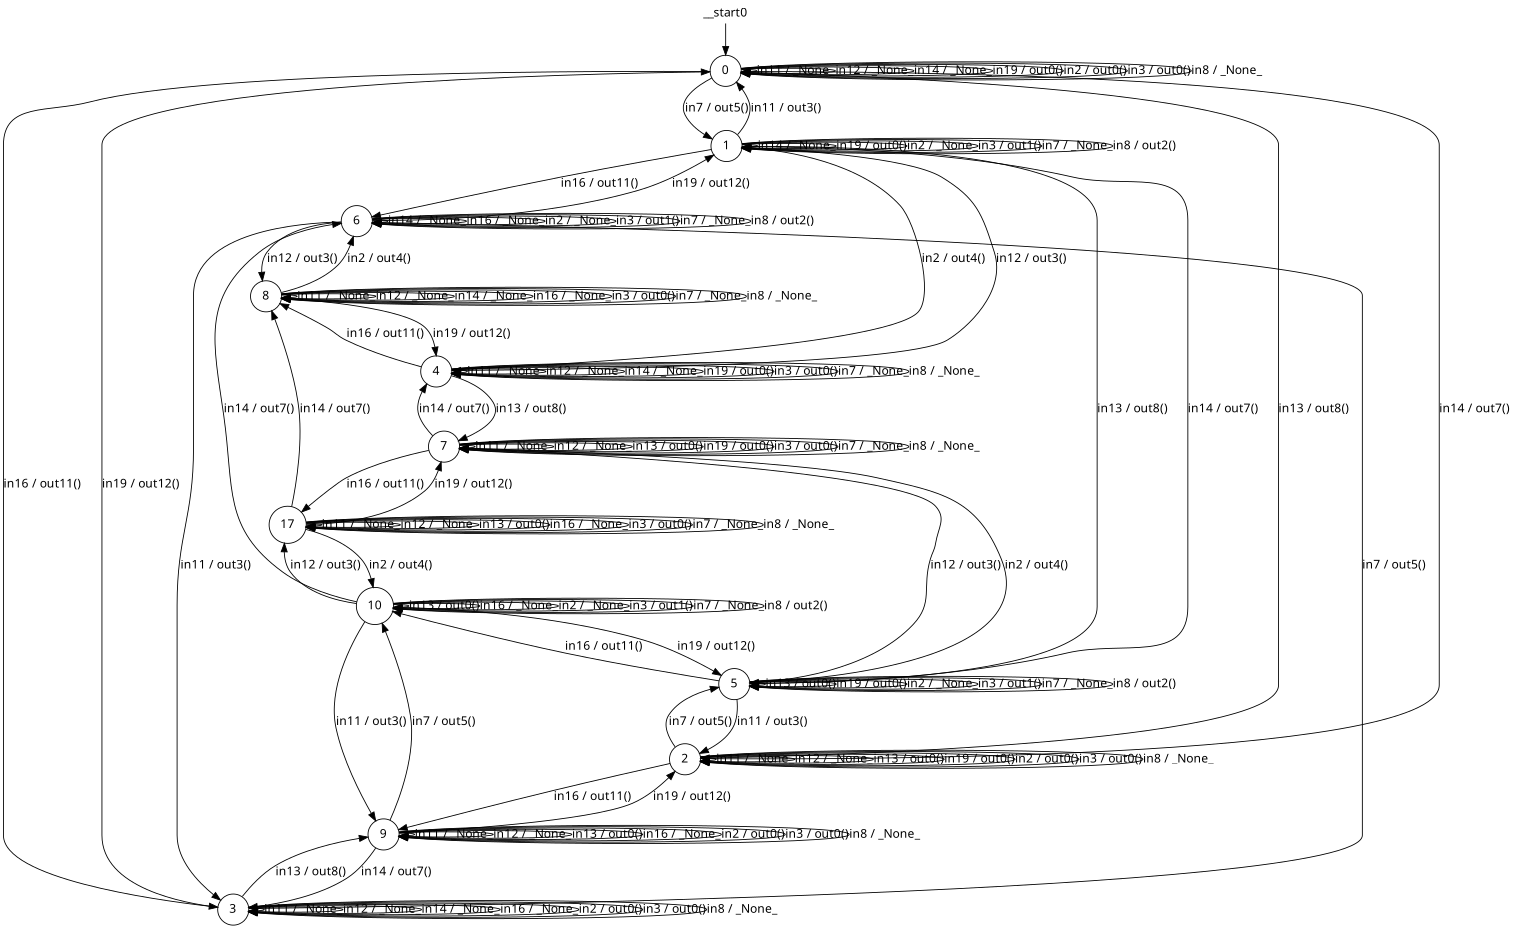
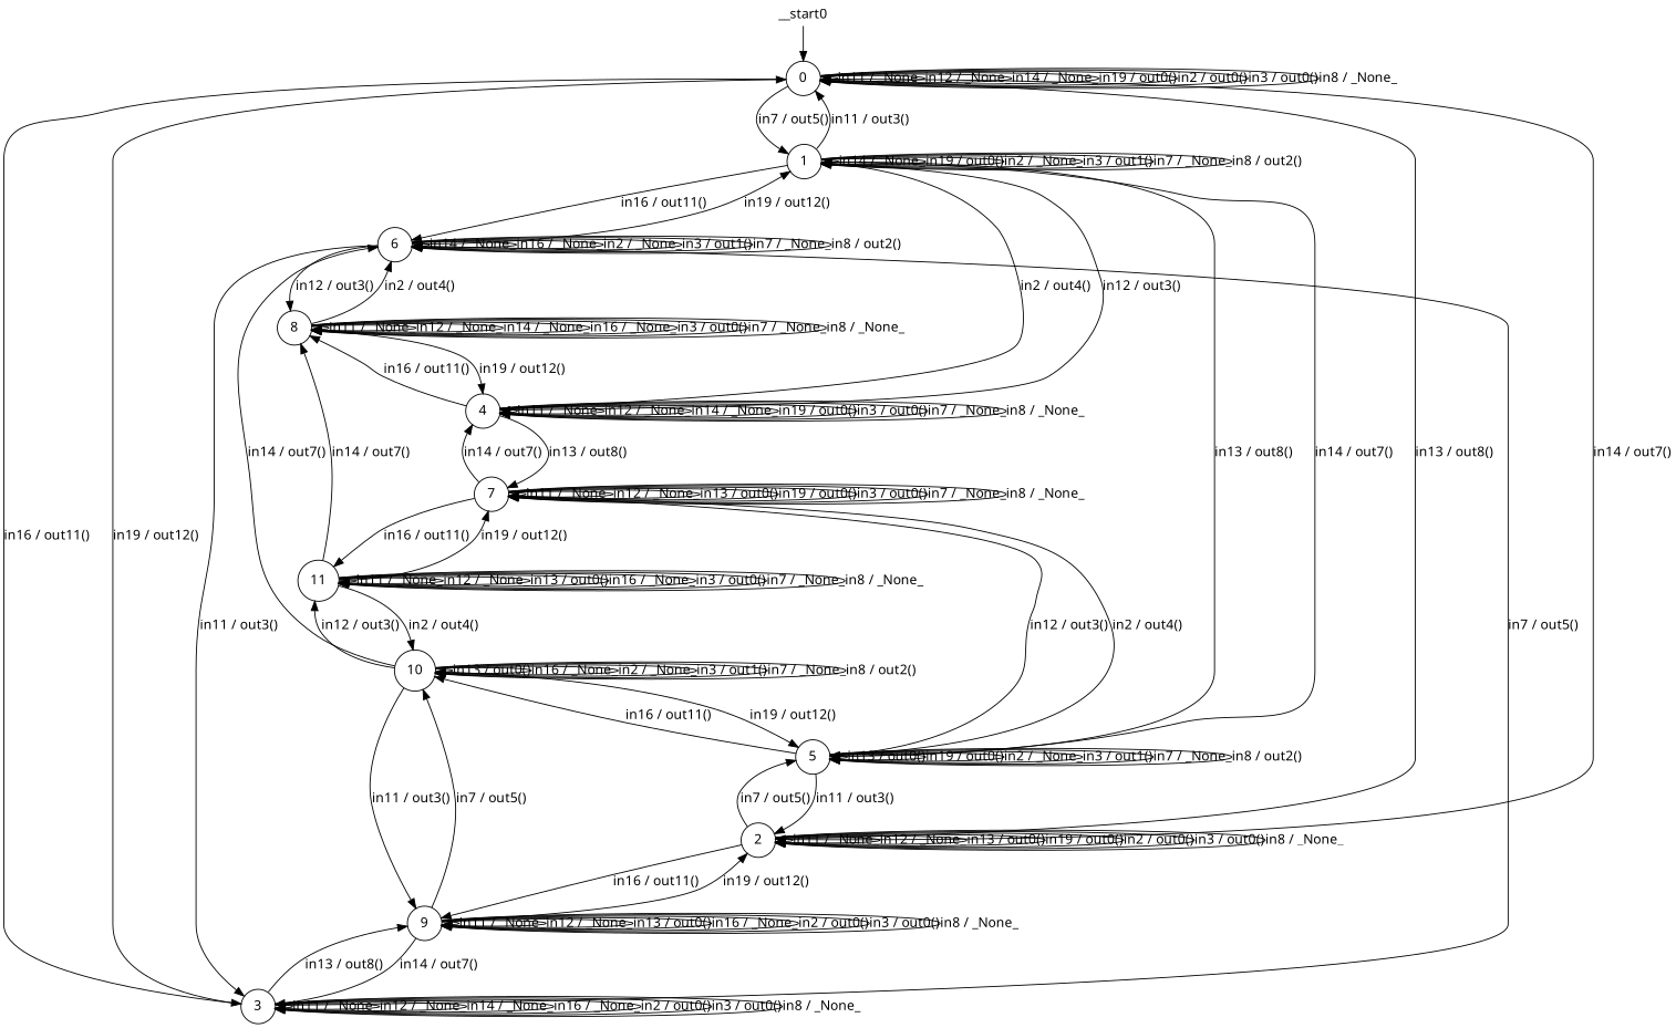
  digraph {
    fontname="Noto Sans"
    node [fontname="Noto Sans" shape=circle]
    edge [fontname="Noto Sans"]
    n1 [label=0]
    n2 [label=1]
    n3 [label=2]
    n4 [label=3]
    n5 [label=4]
    n6 [label=5]
    n7 [label=6]
    n8 [label=9]
    n9 [label=7]
    n10 [label=8]
    n11 [label=10]
-   n12 [label=17]
+   n12 [label=11]
    __start0 [height=0 shape=none width=0]
    n1 -> n1 [label="in11 / _None_"]
    n1 -> n1 [label="in12 / _None_"]
    n1 -> n1 [label="in14 / _None_"]
    n1 -> n1 [label="in19 / out0()"]
    n1 -> n1 [label="in2 / out0()"]
    n1 -> n1 [label="in3 / out0()"]
    n1 -> n1 [label="in8 / _None_"]
    n1 -> n2 [label="in7 / out5()"]
    n1 -> n3 [label="in13 / out8()"]
    n1 -> n4 [label="in16 / out11()"]
    n2 -> n1 [label="in11 / out3()"]
    n2 -> n2 [label="in14 / _None_"]
    n2 -> n2 [label="in19 / out0()"]
    n2 -> n2 [label="in2 / _None_"]
    n2 -> n2 [label="in3 / out1()"]
    n2 -> n2 [label="in7 / _None_"]
    n2 -> n2 [label="in8 / out2()"]
    n2 -> n5 [label="in12 / out3()"]
    n2 -> n6 [label="in13 / out8()"]
    n2 -> n7 [label="in16 / out11()"]
    n3 -> n1 [label="in14 / out7()"]
    n3 -> n3 [label="in11 / _None_"]
    n3 -> n3 [label="in12 / _None_"]
    n3 -> n3 [label="in13 / out0()"]
    n3 -> n3 [label="in19 / out0()"]
    n3 -> n3 [label="in2 / out0()"]
    n3 -> n3 [label="in3 / out0()"]
    n3 -> n3 [label="in8 / _None_"]
    n3 -> n6 [label="in7 / out5()"]
    n3 -> n8 [label="in16 / out11()"]
    n4 -> n1 [label="in19 / out12()"]
    n4 -> n4 [label="in11 / _None_"]
    n4 -> n4 [label="in12 / _None_"]
    n4 -> n4 [label="in14 / _None_"]
    n4 -> n4 [label="in16 / _None_"]
    n4 -> n4 [label="in2 / out0()"]
    n4 -> n4 [label="in3 / out0()"]
    n4 -> n4 [label="in8 / _None_"]
    n4 -> n7 [label="in7 / out5()"]
    n4 -> n8 [label="in13 / out8()"]
    n5 -> n2 [label="in2 / out4()"]
    n5 -> n5 [label="in11 / _None_"]
    n5 -> n5 [label="in12 / _None_"]
    n5 -> n5 [label="in14 / _None_"]
    n5 -> n5 [label="in19 / out0()"]
    n5 -> n5 [label="in3 / out0()"]
    n5 -> n5 [label="in7 / _None_"]
    n5 -> n5 [label="in8 / _None_"]
    n5 -> n9 [label="in13 / out8()"]
    n5 -> n10 [label="in16 / out11()"]
    n6 -> n2 [label="in14 / out7()"]
    n6 -> n3 [label="in11 / out3()"]
    n6 -> n6 [label="in13 / out0()"]
    n6 -> n6 [label="in19 / out0()"]
    n6 -> n6 [label="in2 / _None_"]
    n6 -> n6 [label="in3 / out1()"]
    n6 -> n6 [label="in7 / _None_"]
    n6 -> n6 [label="in8 / out2()"]
    n6 -> n9 [label="in12 / out3()"]
    n6 -> n11 [label="in16 / out11()"]
    n7 -> n2 [label="in19 / out12()"]
    n7 -> n4 [label="in11 / out3()"]
    n7 -> n7 [label="in14 / _None_"]
    n7 -> n7 [label="in16 / _None_"]
    n7 -> n7 [label="in2 / _None_"]
    n7 -> n7 [label="in3 / out1()"]
    n7 -> n7 [label="in7 / _None_"]
    n7 -> n7 [label="in8 / out2()"]
    n7 -> n10 [label="in12 / out3()"]
    n8 -> n3 [label="in19 / out12()"]
    n8 -> n4 [label="in14 / out7()"]
    n8 -> n8 [label="in11 / _None_"]
    n8 -> n8 [label="in12 / _None_"]
    n8 -> n8 [label="in13 / out0()"]
    n8 -> n8 [label="in16 / _None_"]
    n8 -> n8 [label="in2 / out0()"]
    n8 -> n8 [label="in3 / out0()"]
    n8 -> n8 [label="in8 / _None_"]
    n8 -> n11 [label="in7 / out5()"]
    n9 -> n5 [label="in14 / out7()"]
    n9 -> n6 [label="in2 / out4()"]
    n9 -> n9 [label="in11 / _None_"]
    n9 -> n9 [label="in12 / _None_"]
    n9 -> n9 [label="in13 / out0()"]
    n9 -> n9 [label="in19 / out0()"]
    n9 -> n9 [label="in3 / out0()"]
    n9 -> n9 [label="in7 / _None_"]
    n9 -> n9 [label="in8 / _None_"]
    n9 -> n12 [label="in16 / out11()"]
    n10 -> n5 [label="in19 / out12()"]
    n10 -> n7 [label="in2 / out4()"]
    n10 -> n10 [label="in11 / _None_"]
    n10 -> n10 [label="in12 / _None_"]
    n10 -> n10 [label="in14 / _None_"]
    n10 -> n10 [label="in16 / _None_"]
    n10 -> n10 [label="in3 / out0()"]
    n10 -> n10 [label="in7 / _None_"]
    n10 -> n10 [label="in8 / _None_"]
    n11 -> n6 [label="in19 / out12()"]
    n11 -> n7 [label="in14 / out7()"]
    n11 -> n8 [label="in11 / out3()"]
    n11 -> n11 [label="in13 / out0()"]
    n11 -> n11 [label="in16 / _None_"]
    n11 -> n11 [label="in2 / _None_"]
    n11 -> n11 [label="in3 / out1()"]
    n11 -> n11 [label="in7 / _None_"]
    n11 -> n11 [label="in8 / out2()"]
    n11 -> n12 [label="in12 / out3()"]
    n12 -> n9 [label="in19 / out12()"]
    n12 -> n10 [label="in14 / out7()"]
    n12 -> n11 [label="in2 / out4()"]
    n12 -> n12 [label="in11 / _None_"]
    n12 -> n12 [label="in12 / _None_"]
    n12 -> n12 [label="in13 / out0()"]
    n12 -> n12 [label="in16 / _None_"]
    n12 -> n12 [label="in3 / out0()"]
    n12 -> n12 [label="in7 / _None_"]
    n12 -> n12 [label="in8 / _None_"]
    __start0 -> n1
  }
